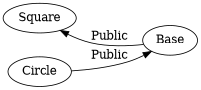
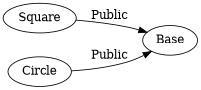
  digraph {
    rankdir=LR
    Square
    Base
    Circle
-   Base -> Square [label=Public]
+   Square -> Base [label=Public]
    Circle -> Base [label=Public]
  }
